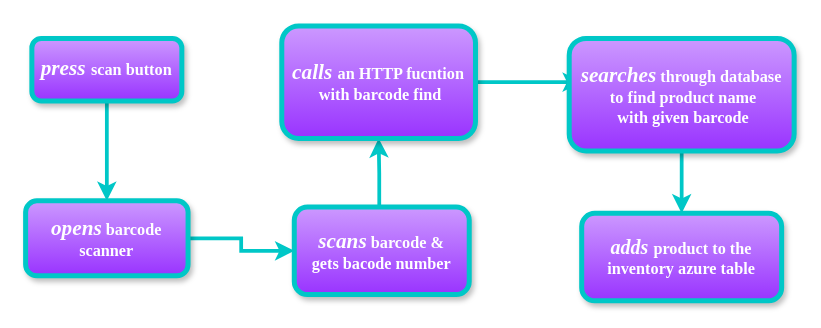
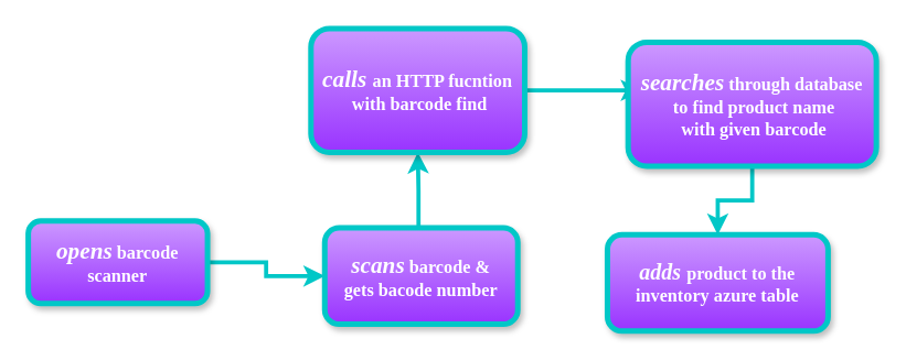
  <mxCell id="0" />
  <mxCell id="1" parent="0" />
- <mxCell id="2" style="edgeStyle=orthogonalEdgeStyle;rounded=0;orthogonalLoop=1;jettySize=auto;html=1;exitX=0.5;exitY=0;exitDx=0;exitDy=0;entryX=0.5;entryY=1;entryDx=0;entryDy=0;fontSize=13;fontColor=#FFFFFF;strokeColor=#00C7C7;strokeWidth=3;" edge="1" parent="1" source="3" target="5"><mxGeometry relative="1" as="geometry" /></mxCell>
- <mxCell id="3" value="&lt;font face=&quot;Times New Roman&quot; style=&quot;font-size: 17px&quot;&gt;&lt;i&gt;p&lt;font style=&quot;font-size: 17px&quot;&gt;ress&lt;/font&gt;&lt;/i&gt; &lt;/font&gt;&lt;font face=&quot;Times New Roman&quot; style=&quot;font-size: 13px&quot;&gt;scan &lt;/font&gt;&lt;font face=&quot;Times New Roman&quot; style=&quot;font-size: 13px&quot;&gt;button&lt;/font&gt;" style="rounded=1;whiteSpace=wrap;html=1;shadow=1;direction=west;strokeWidth=4;fillColor=#9933FF;gradientColor=#CC99FF;fontStyle=1;fontSize=13;fontColor=#FFFFFF;strokeColor=#00C7C7;" vertex="1" parent="1"><mxGeometry x="25" y="30" width="120" height="50" as="geometry" /></mxCell>
  <mxCell id="4" style="edgeStyle=orthogonalEdgeStyle;rounded=0;orthogonalLoop=1;jettySize=auto;html=1;exitX=0;exitY=0.5;exitDx=0;exitDy=0;entryX=1;entryY=0.5;entryDx=0;entryDy=0;fontSize=13;fontColor=#FFFFFF;strokeColor=#00C7C7;strokeWidth=3;" edge="1" parent="1" source="5" target="7"><mxGeometry relative="1" as="geometry" /></mxCell>
  <mxCell id="5" value="&lt;font face=&quot;Times New Roman&quot;&gt;&lt;span style=&quot;font-size: 17px&quot;&gt;&lt;i&gt;opens&lt;/i&gt;&lt;/span&gt; barcode scanner&lt;/font&gt;" style="rounded=1;whiteSpace=wrap;html=1;shadow=1;direction=west;strokeWidth=4;fillColor=#9933FF;gradientColor=#CC99FF;fontStyle=1;fontSize=13;fontColor=#FFFFFF;strokeColor=#00C7C7;" vertex="1" parent="1"><mxGeometry x="20" y="160" width="130" height="60" as="geometry" /></mxCell>
  <mxCell id="6" style="edgeStyle=orthogonalEdgeStyle;rounded=0;orthogonalLoop=1;jettySize=auto;html=1;exitX=0.5;exitY=1;exitDx=0;exitDy=0;entryX=0.5;entryY=0;entryDx=0;entryDy=0;fontSize=13;fontColor=#FFFFFF;strokeColor=#00C7C7;strokeWidth=3;" edge="1" parent="1" source="7" target="9"><mxGeometry relative="1" as="geometry"><Array as="points"><mxPoint x="303" y="165" /><mxPoint x="303" y="138" /></Array></mxGeometry></mxCell>
  <mxCell id="7" value="&lt;font face=&quot;Times New Roman&quot;&gt;&lt;i&gt;&lt;font style=&quot;font-size: 17px&quot;&gt;scans&lt;/font&gt;&lt;/i&gt; barcode &amp;amp; &lt;br&gt;gets bacode number&lt;/font&gt;" style="rounded=1;whiteSpace=wrap;html=1;shadow=1;direction=west;strokeWidth=4;fillColor=#9933FF;gradientColor=#CC99FF;fontStyle=1;fontSize=13;fontColor=#FFFFFF;strokeColor=#00C7C7;" vertex="1" parent="1"><mxGeometry x="235" y="165" width="140" height="70" as="geometry" /></mxCell>
  <mxCell id="8" style="edgeStyle=orthogonalEdgeStyle;rounded=0;orthogonalLoop=1;jettySize=auto;html=1;exitX=0;exitY=0.5;exitDx=0;exitDy=0;entryX=0.944;entryY=0.611;entryDx=0;entryDy=0;entryPerimeter=0;fontSize=13;fontColor=#FFFFFF;strokeColor=#00C7C7;strokeWidth=3;" edge="1" parent="1" source="9" target="11"><mxGeometry relative="1" as="geometry" /></mxCell>
  <mxCell id="9" value="&lt;font face=&quot;Times New Roman&quot;&gt;&lt;font style=&quot;font-size: 17px&quot;&gt;&lt;i&gt;calls &lt;/i&gt;&lt;/font&gt;&lt;span style=&quot;font-size: 13px&quot;&gt;an HTTP fucntion&lt;br&gt;&amp;nbsp;with barcode find&lt;/span&gt;&lt;/font&gt;" style="rounded=1;whiteSpace=wrap;html=1;shadow=1;direction=west;strokeWidth=4;fillColor=#9933FF;gradientColor=#CC99FF;fontStyle=1;fontSize=13;fontColor=#FFFFFF;strokeColor=#00C7C7;" vertex="1" parent="1"><mxGeometry x="225" y="20" width="155" height="90" as="geometry" /></mxCell>
  <mxCell id="10" style="edgeStyle=orthogonalEdgeStyle;rounded=0;orthogonalLoop=1;jettySize=auto;html=1;exitX=0.5;exitY=0;exitDx=0;exitDy=0;entryX=0.5;entryY=1;entryDx=0;entryDy=0;fontSize=13;fontColor=#FFFFFF;strokeColor=#00C7C7;strokeWidth=3;" edge="1" parent="1" source="11" target="12"><mxGeometry relative="1" as="geometry" /></mxCell>
  <mxCell id="11" value="&lt;font face=&quot;Times New Roman&quot;&gt;&lt;font&gt;&lt;i&gt;&lt;font style=&quot;font-size: 17px&quot;&gt;s&lt;/font&gt;&lt;font style=&quot;font-size: 17px&quot;&gt;earches&lt;/font&gt; &lt;/i&gt;&lt;/font&gt;&lt;span style=&quot;font-size: 13px&quot;&gt;through database&lt;br&gt;&amp;nbsp;to find product name&lt;br&gt;&amp;nbsp;with given barcode&lt;/span&gt;&lt;/font&gt;" style="rounded=1;whiteSpace=wrap;html=1;shadow=1;direction=west;strokeWidth=4;fillColor=#9933FF;gradientColor=#CC99FF;fontStyle=1;fontSize=13;fontColor=#FFFFFF;strokeColor=#00C7C7;" vertex="1" parent="1"><mxGeometry x="455" y="30" width="180" height="90" as="geometry" /></mxCell>
- <mxCell id="12" value="&lt;font face=&quot;Times New Roman&quot;&gt;&lt;font style=&quot;font-size: 16px&quot;&gt;&lt;i&gt;adds &lt;/i&gt;&lt;/font&gt;&lt;span style=&quot;font-size: 13px&quot;&gt;product to the inventory azure table&lt;/span&gt;&lt;/font&gt;" style="rounded=1;whiteSpace=wrap;html=1;shadow=1;direction=west;strokeWidth=4;fillColor=#9933FF;gradientColor=#CC99FF;fontStyle=1;fontSize=13;fontColor=#FFFFFF;strokeColor=#00C7C7;" vertex="1" parent="1"><mxGeometry x="465" y="170" width="160" height="70" as="geometry" /></mxCell>
+ <mxCell id="12" value="&lt;font face=&quot;Times New Roman&quot;&gt;&lt;font style=&quot;font-size: 16px&quot;&gt;&lt;i&gt;adds &lt;/i&gt;&lt;/font&gt;&lt;span style=&quot;font-size: 13px&quot;&gt;product to the inventory azure table&lt;/span&gt;&lt;/font&gt;" style="rounded=1;whiteSpace=wrap;html=1;shadow=1;direction=west;strokeWidth=4;fillColor=#9933FF;gradientColor=#CC99FF;fontStyle=1;fontSize=13;fontColor=#FFFFFF;strokeColor=#00C7C7;" vertex="1" parent="1"><mxGeometry x="440" y="170" width="160" height="70" as="geometry" /></mxCell>
